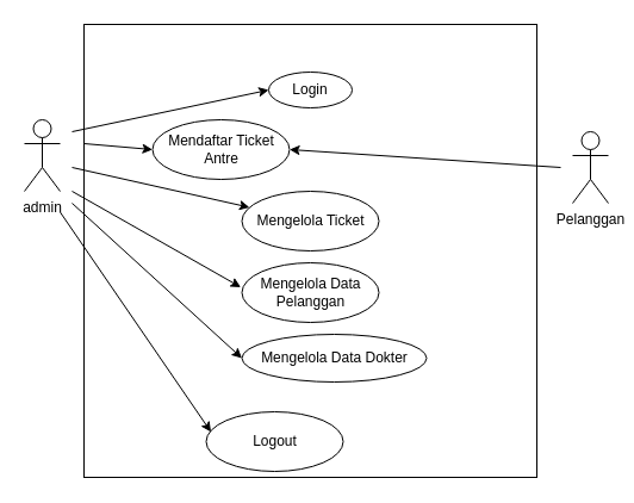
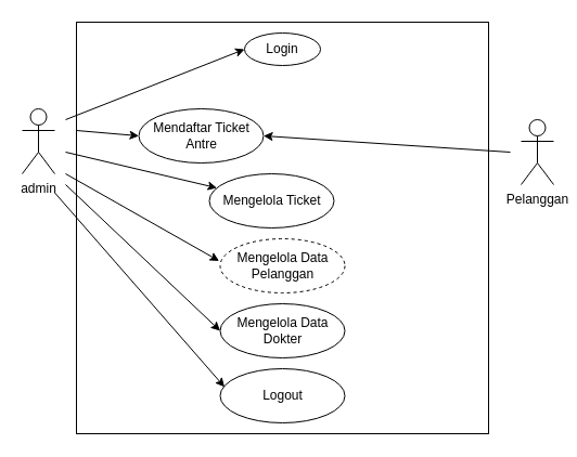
  <mxCell id="0" />
  <mxCell id="1" parent="0" />
  <mxCell id="2" value="admin" style="shape=umlActor;verticalLabelPosition=bottom;verticalAlign=top;html=1;outlineConnect=0;" vertex="1" parent="1"><mxGeometry x="20" y="100" width="30" height="60" as="geometry" /></mxCell>
  <mxCell id="3" value="Pelanggan" style="shape=umlActor;verticalLabelPosition=bottom;verticalAlign=top;html=1;outlineConnect=0;" vertex="1" parent="1"><mxGeometry x="480" y="110" width="30" height="60" as="geometry" /></mxCell>
  <mxCell id="4" value="" style="whiteSpace=wrap;html=1;aspect=fixed;" vertex="1" parent="1"><mxGeometry x="70" y="20" width="380" height="380" as="geometry" /></mxCell>
  <mxCell id="5" value="Mendaftar Ticket Antre" style="ellipse;whiteSpace=wrap;html=1;" vertex="1" parent="1"><mxGeometry x="127.5" y="100" width="115" height="50" as="geometry" /></mxCell>
- <mxCell id="6" value="Login" style="ellipse;whiteSpace=wrap;html=1;" vertex="1" parent="1"><mxGeometry x="225" y="60" width="70" height="30" as="geometry" /></mxCell>
- <mxCell id="7" value="Mengelola Ticket" style="ellipse;whiteSpace=wrap;html=1;" vertex="1" parent="1"><mxGeometry x="202.5" y="160" width="115" height="50" as="geometry" /></mxCell>
- <mxCell id="8" value="Mengelola Data Pelanggan" style="ellipse;whiteSpace=wrap;html=1;" vertex="1" parent="1"><mxGeometry x="202.5" y="220" width="115" height="50" as="geometry" /></mxCell>
- <mxCell id="9" value="Mengelola Data Dokter" style="ellipse;whiteSpace=wrap;html=1;" vertex="1" parent="1"><mxGeometry x="202.5" y="280" width="155" height="40" as="geometry" /></mxCell>
- <mxCell id="10" value="Logout" style="ellipse;whiteSpace=wrap;html=1;" vertex="1" parent="1"><mxGeometry x="172.5" y="345" width="115" height="50" as="geometry" /></mxCell>
+ <mxCell id="6" value="Login" style="ellipse;whiteSpace=wrap;html=1;" vertex="1" parent="1"><mxGeometry x="225" y="30" width="70" height="30" as="geometry" /></mxCell>
+ <mxCell id="7" value="Mengelola Ticket" style="ellipse;whiteSpace=wrap;html=1;" vertex="1" parent="1"><mxGeometry x="192.5" y="160" width="115" height="50" as="geometry" /></mxCell>
+ <mxCell id="8" value="Mengelola Data Pelanggan" style="ellipse;whiteSpace=wrap;html=1;dashed=1;" vertex="1" parent="1"><mxGeometry x="202.5" y="220" width="115" height="50" as="geometry" /></mxCell>
+ <mxCell id="9" value="Mengelola Data Dokter" style="ellipse;whiteSpace=wrap;html=1;" vertex="1" parent="1"><mxGeometry x="202.5" y="280" width="115" height="50" as="geometry" /></mxCell>
+ <mxCell id="10" value="Logout" style="ellipse;whiteSpace=wrap;html=1;" vertex="1" parent="1"><mxGeometry x="202.5" y="340" width="115" height="50" as="geometry" /></mxCell>
  <mxCell id="11" value="" style="endArrow=classic;html=1;rounded=0;entryX=0;entryY=0.5;entryDx=0;entryDy=0;" edge="1" parent="1" target="6"><mxGeometry width="50" height="50" relative="1" as="geometry"><mxPoint x="60" y="110" as="sourcePoint" /><mxPoint x="310" y="150" as="targetPoint" /></mxGeometry></mxCell>
  <mxCell id="12" value="" style="endArrow=classic;html=1;rounded=0;entryX=0;entryY=0.5;entryDx=0;entryDy=0;" edge="1" parent="1" target="5"><mxGeometry width="50" height="50" relative="1" as="geometry"><mxPoint x="70" y="120" as="sourcePoint" /><mxPoint x="235" y="85" as="targetPoint" /></mxGeometry></mxCell>
  <mxCell id="13" value="" style="endArrow=classic;html=1;rounded=0;" edge="1" parent="1" target="7"><mxGeometry width="50" height="50" relative="1" as="geometry"><mxPoint x="60" y="140" as="sourcePoint" /><mxPoint x="213" y="135" as="targetPoint" /></mxGeometry></mxCell>
  <mxCell id="14" value="" style="endArrow=classic;html=1;rounded=0;entryX=-0.008;entryY=0.409;entryDx=0;entryDy=0;entryPerimeter=0;" edge="1" parent="1" target="8"><mxGeometry width="50" height="50" relative="1" as="geometry"><mxPoint x="60" y="160" as="sourcePoint" /><mxPoint x="219" y="184" as="targetPoint" /></mxGeometry></mxCell>
  <mxCell id="15" value="" style="endArrow=classic;html=1;rounded=0;entryX=0;entryY=0.5;entryDx=0;entryDy=0;" edge="1" parent="1" target="9"><mxGeometry width="50" height="50" relative="1" as="geometry"><mxPoint x="60" y="170" as="sourcePoint" /><mxPoint x="212" y="250" as="targetPoint" /></mxGeometry></mxCell>
  <mxCell id="16" value="" style="endArrow=classic;html=1;rounded=0;entryX=0.035;entryY=0.337;entryDx=0;entryDy=0;entryPerimeter=0;" edge="1" parent="1" target="10"><mxGeometry width="50" height="50" relative="1" as="geometry"><mxPoint x="50" y="177.5" as="sourcePoint" /><mxPoint x="183" y="312.5" as="targetPoint" /></mxGeometry></mxCell>
  <mxCell id="17" value="" style="endArrow=classic;html=1;rounded=0;entryX=1;entryY=0.5;entryDx=0;entryDy=0;" edge="1" parent="1" target="5"><mxGeometry width="50" height="50" relative="1" as="geometry"><mxPoint x="470" y="140" as="sourcePoint" /><mxPoint x="213" y="315" as="targetPoint" /></mxGeometry></mxCell>
